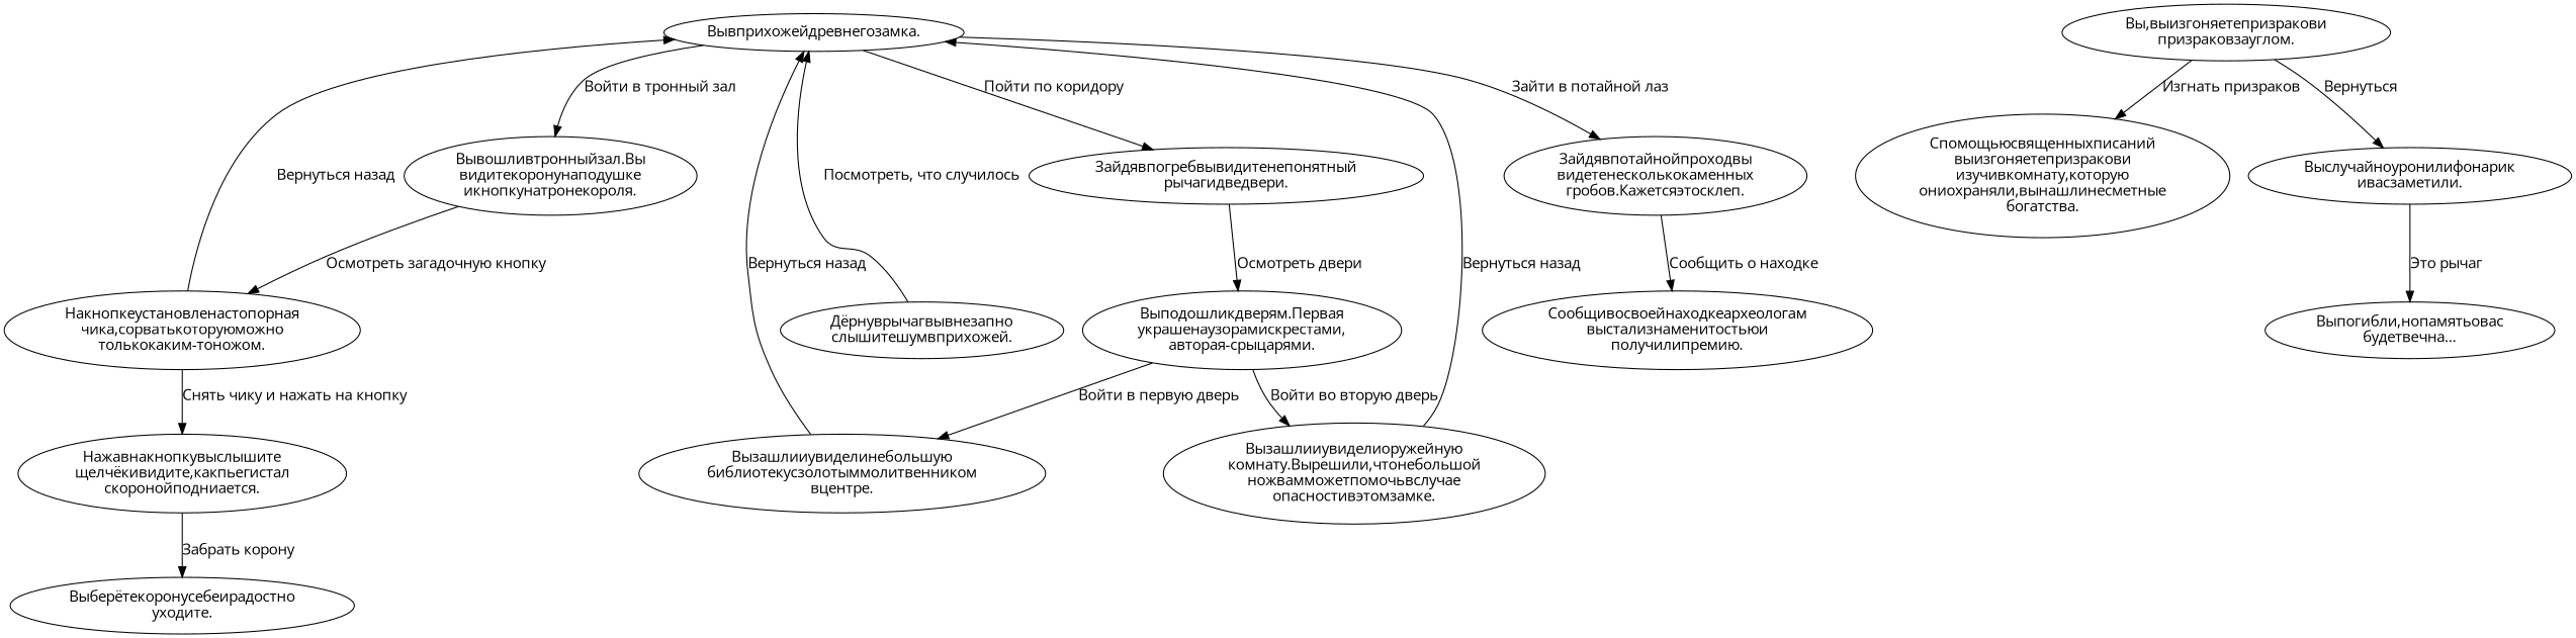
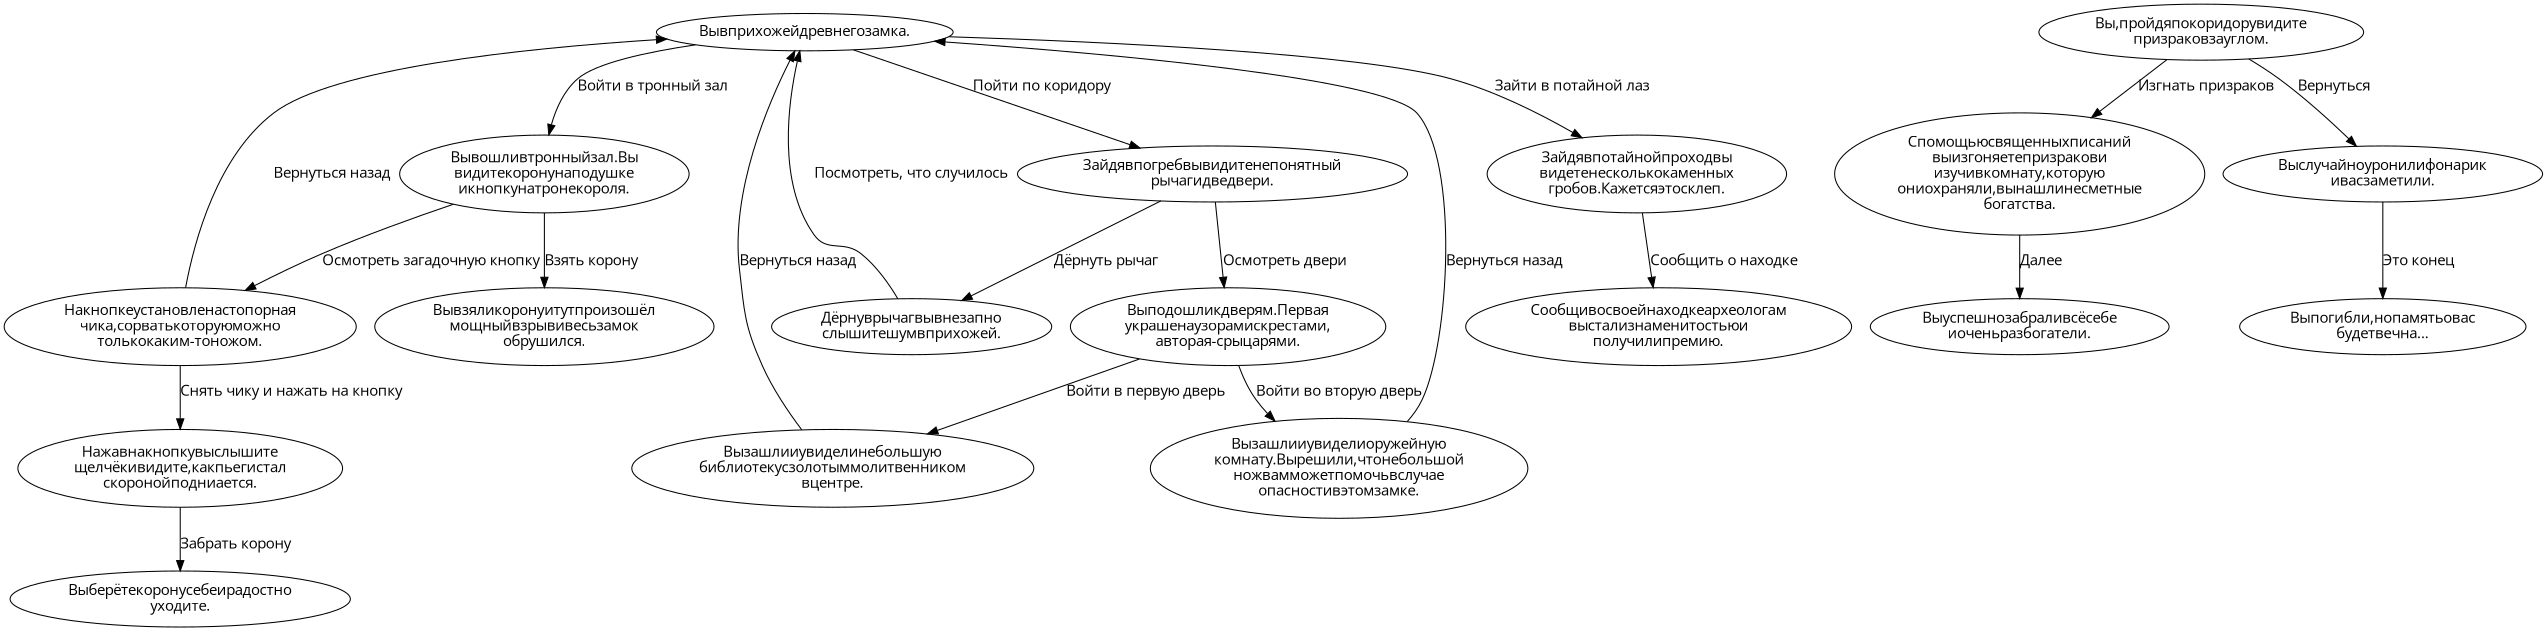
  digraph {
    fontname="Open Sans"
    node [fontname="Open Sans"]
    edge [fontname="Open Sans"]
    n1 [label="Вывприхожейдревнегозамка."]
    n2 [label="Вывошливтронныйзал.Вы\nвидитекоронунаподушке\nикнопкунатронекороля."]
    n3 [label="Зайдявпогребвывидитенепонятный\nрычагидведвери."]
    n4 [label="Зайдявпотайнойпроходвы\nвидетенесколькокаменных\nгробов.Кажетсяэтосклеп."]
-   n5 [label="Вы,выизгоняетепризракови\nпризраковзауглом."]
+   n5 [label="Вы,пройдяпокоридорувидите\nпризраковзауглом."]
    n6 [label="Спомощьюсвященныхписаний\nвыизгоняетепризракови\nизучивкомнату,которую\nониохраняли,вынашлинесметные\nбогатства."]
    n7 [label="Выслучайноуронилифонарик\nивасзаметили."]
+   n8 [label="Вывзяликоронуитутпроизошёл\nмощныйвзрывивесьзамок\nобрушился."]
    n9 [label="Накнопкеустановленастопорная\nчика,сорватькоторуюможно\nтолькокаким-тоножом."]
    n10 [label="Дёрнуврычагвывнезапно\nслышитешумвприхожей."]
    n11 [label="Выподошликдверям.Первая\nукрашенаузорамискрестами,\nавторая-срыцарями."]
    n12 [label="Сообщивосвоейнаходкеархеологам\nвыстализнаменитостьюи\nполучилипремию."]
+   n13 [label="Выуспешнозабраливсёсебе\nиоченьразбогатели."]
    n14 [label="Выпогибли,нопамятьовас\nбудетвечна..."]
    n15 [label="Нажавнакнопкувыслышите\nщелчёкивидите,какпьегистал\nскоронойподниается."]
    n16 [label="Вызашлииувиделинебольшую\nбиблиотекусзолотыммолитвенником\nвцентре."]
    n17 [label="Вызашлииувиделиоружейную\nкомнату.Вырешили,чтонебольшой\nножвамможетпомочьвслучае\nопасностивэтомзамке."]
    n18 [label="Выберётекоронусебеирадостно\nуходите."]
    n1 -> n2 [label="Войти в тронный зал"]
    n1 -> n3 [label="Пойти по коридору"]
    n1 -> n4 [label="Зайти в потайной лаз"]
+   n2 -> n8 [label="Взять корону"]
    n2 -> n9 [label="Осмотреть загадочную кнопку"]
+   n3 -> n10 [label="Дёрнуть рычаг"]
    n3 -> n11 [label="Осмотреть двери"]
    n4 -> n12 [label="Сообщить о находке"]
    n5 -> n6 [label="Изгнать призраков"]
    n5 -> n7 [label="Вернуться"]
-   n7 -> n14 [label="Это рычаг"]
+   n6 -> n13 [label="Далее"]
+   n7 -> n14 [label="Это конец"]
    n9 -> n1 [label="Вернуться назад"]
    n9 -> n15 [label="Снять чику и нажать на кнопку"]
    n10 -> n1 [label="Посмотреть, что случилось"]
    n11 -> n16 [label="Войти в первую дверь"]
    n11 -> n17 [label="Войти во вторую дверь"]
    n15 -> n18 [label="Забрать корону"]
    n16 -> n1 [label="Вернуться назад"]
    n17 -> n1 [label="Вернуться назад"]
  }
